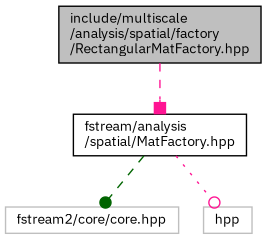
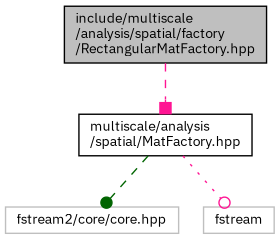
  digraph {
    fontname="IBM Plex Sans"
    node [color=black fillcolor=white fontname="IBM Plex Sans" fontsize=10 shape=record style=filled]
    edge [color=deeppink fontname="IBM Plex Sans" fontsize=10 labelfontname=Helvetica labelfontsize=10 style=dashed]
    n1 [fillcolor=grey75 fontcolor=black height=0.2 label="include/multiscale\l/analysis/spatial/factory\l/RectangularMatFactory.hpp" width=0.4]
-   n2 [height=0.2 label="fstream/analysis\l/spatial/MatFactory.hpp" width=0.4]
+   n2 [height=0.2 label="multiscale/analysis\l/spatial/MatFactory.hpp" width=0.4]
    n3 [color=grey75 height=0.2 label="fstream2/core/core.hpp" width=0.4]
-   n4 [color=grey75 height=0.2 label=hpp width=0.4]
+   n4 [color=grey75 height=0.2 label=fstream width=0.4]
    n1 -> n2 [arrowhead=box]
    n2 -> n3 [arrowhead=dot color=darkgreen]
    n2 -> n4 [arrowhead=odot style=dotted]
  }
